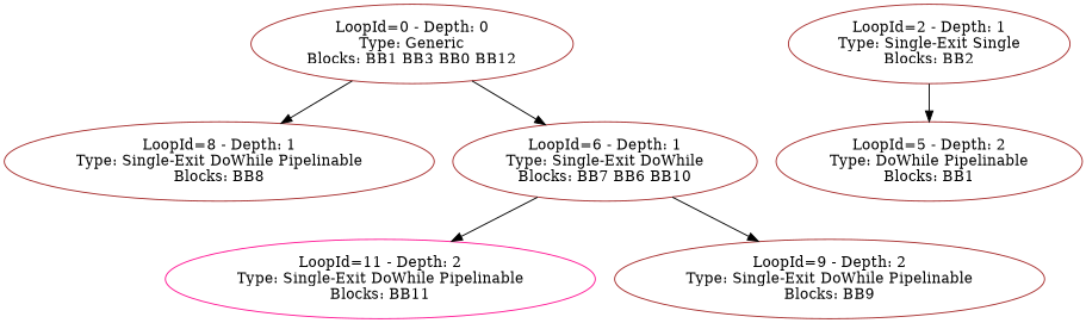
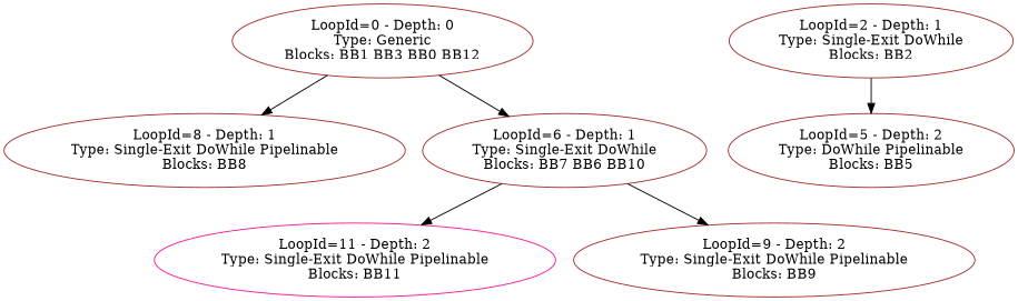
  digraph {
    node [color=brown]
    n1 [label="LoopId=0 - Depth: 0\nType: Generic\nBlocks: BB1 BB3 BB0 BB12\n"]
    n2 [label="LoopId=8 - Depth: 1\nType: Single-Exit DoWhile Pipelinable\nBlocks: BB8\n"]
    n3 [label="LoopId=6 - Depth: 1\nType: Single-Exit DoWhile\nBlocks: BB7 BB6 BB10\n"]
    n4 [color=deeppink label="LoopId=11 - Depth: 2\nType: Single-Exit DoWhile Pipelinable\nBlocks: BB11\n"]
    n5 [label="LoopId=9 - Depth: 2\nType: Single-Exit DoWhile Pipelinable\nBlocks: BB9\n"]
-   n6 [label="LoopId=2 - Depth: 1\nType: Single-Exit Single\nBlocks: BB2\n"]
-   n7 [label="LoopId=5 - Depth: 2\nType: DoWhile Pipelinable\nBlocks: BB1\n"]
+   n6 [label="LoopId=2 - Depth: 1\nType: Single-Exit DoWhile\nBlocks: BB2\n"]
+   n7 [label="LoopId=5 - Depth: 2\nType: DoWhile Pipelinable\nBlocks: BB5\n"]
    n1 -> n2
    n1 -> n3
    n3 -> n4
    n3 -> n5
    n6 -> n7
  }
